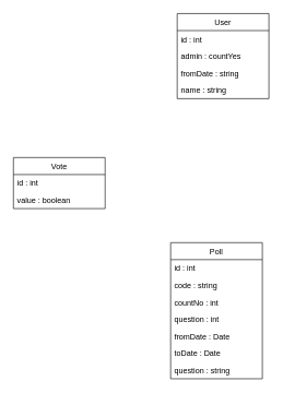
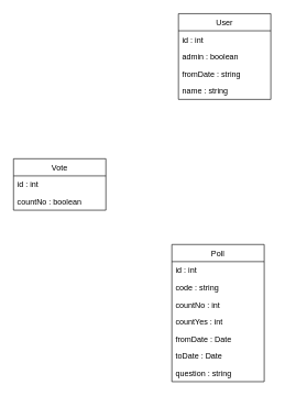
  <mxCell id="0" />
  <mxCell id="1" parent="0" />
  <mxCell id="2" value="Vote" style="swimlane;fontStyle=0;childLayout=stackLayout;horizontal=1;startSize=26;fillColor=none;horizontalStack=0;resizeParent=1;resizeParentMax=0;resizeLast=0;collapsible=1;marginBottom=0;" vertex="1" parent="1"><mxGeometry x="20" y="240" width="140" height="78" as="geometry" /></mxCell>
  <mxCell id="3" value="id : int" style="text;strokeColor=none;fillColor=none;align=left;verticalAlign=top;spacingLeft=4;spacingRight=4;overflow=hidden;rotatable=0;points=[[0,0.5],[1,0.5]];portConstraint=eastwest;" vertex="1" parent="2"><mxGeometry y="26" width="140" height="26" as="geometry" /></mxCell>
- <mxCell id="4" value="value : boolean" style="text;strokeColor=none;fillColor=none;align=left;verticalAlign=top;spacingLeft=4;spacingRight=4;overflow=hidden;rotatable=0;points=[[0,0.5],[1,0.5]];portConstraint=eastwest;" vertex="1" parent="2"><mxGeometry y="52" width="140" height="26" as="geometry" /></mxCell>
+ <mxCell id="4" value="countNo : boolean" style="text;strokeColor=none;fillColor=none;align=left;verticalAlign=top;spacingLeft=4;spacingRight=4;overflow=hidden;rotatable=0;points=[[0,0.5],[1,0.5]];portConstraint=eastwest;" vertex="1" parent="2"><mxGeometry y="52" width="140" height="26" as="geometry" /></mxCell>
  <mxCell id="5" value="Poll" style="swimlane;fontStyle=0;childLayout=stackLayout;horizontal=1;startSize=26;fillColor=none;horizontalStack=0;resizeParent=1;resizeParentMax=0;resizeLast=0;collapsible=1;marginBottom=0;" vertex="1" parent="1"><mxGeometry x="260" y="370" width="140" height="208" as="geometry" /></mxCell>
  <mxCell id="6" value="id : int" style="text;strokeColor=none;fillColor=none;align=left;verticalAlign=top;spacingLeft=4;spacingRight=4;overflow=hidden;rotatable=0;points=[[0,0.5],[1,0.5]];portConstraint=eastwest;" vertex="1" parent="5"><mxGeometry y="26" width="140" height="26" as="geometry" /></mxCell>
  <mxCell id="7" value="code : string" style="text;strokeColor=none;fillColor=none;align=left;verticalAlign=top;spacingLeft=4;spacingRight=4;overflow=hidden;rotatable=0;points=[[0,0.5],[1,0.5]];portConstraint=eastwest;" vertex="1" parent="5"><mxGeometry y="52" width="140" height="26" as="geometry" /></mxCell>
  <mxCell id="8" value="countNo : int" style="text;strokeColor=none;fillColor=none;align=left;verticalAlign=top;spacingLeft=4;spacingRight=4;overflow=hidden;rotatable=0;points=[[0,0.5],[1,0.5]];portConstraint=eastwest;" vertex="1" parent="5"><mxGeometry y="78" width="140" height="26" as="geometry" /></mxCell>
- <mxCell id="9" value="question : int" style="text;strokeColor=none;fillColor=none;align=left;verticalAlign=top;spacingLeft=4;spacingRight=4;overflow=hidden;rotatable=0;points=[[0,0.5],[1,0.5]];portConstraint=eastwest;" vertex="1" parent="5"><mxGeometry y="104" width="140" height="26" as="geometry" /></mxCell>
+ <mxCell id="9" value="countYes : int" style="text;strokeColor=none;fillColor=none;align=left;verticalAlign=top;spacingLeft=4;spacingRight=4;overflow=hidden;rotatable=0;points=[[0,0.5],[1,0.5]];portConstraint=eastwest;" vertex="1" parent="5"><mxGeometry y="104" width="140" height="26" as="geometry" /></mxCell>
  <mxCell id="10" value="fromDate : Date" style="text;strokeColor=none;fillColor=none;align=left;verticalAlign=top;spacingLeft=4;spacingRight=4;overflow=hidden;rotatable=0;points=[[0,0.5],[1,0.5]];portConstraint=eastwest;" vertex="1" parent="5"><mxGeometry y="130" width="140" height="26" as="geometry" /></mxCell>
  <mxCell id="11" value="toDate : Date" style="text;strokeColor=none;fillColor=none;align=left;verticalAlign=top;spacingLeft=4;spacingRight=4;overflow=hidden;rotatable=0;points=[[0,0.5],[1,0.5]];portConstraint=eastwest;" vertex="1" parent="5"><mxGeometry y="156" width="140" height="26" as="geometry" /></mxCell>
  <mxCell id="12" value="question : string" style="text;strokeColor=none;fillColor=none;align=left;verticalAlign=top;spacingLeft=4;spacingRight=4;overflow=hidden;rotatable=0;points=[[0,0.5],[1,0.5]];portConstraint=eastwest;" vertex="1" parent="5"><mxGeometry y="182" width="140" height="26" as="geometry" /></mxCell>
  <mxCell id="13" value="User" style="swimlane;fontStyle=0;childLayout=stackLayout;horizontal=1;startSize=26;fillColor=none;horizontalStack=0;resizeParent=1;resizeParentMax=0;resizeLast=0;collapsible=1;marginBottom=0;" vertex="1" parent="1"><mxGeometry x="270" y="20" width="140" height="130" as="geometry" /></mxCell>
  <mxCell id="14" value="id : int" style="text;strokeColor=none;fillColor=none;align=left;verticalAlign=top;spacingLeft=4;spacingRight=4;overflow=hidden;rotatable=0;points=[[0,0.5],[1,0.5]];portConstraint=eastwest;" vertex="1" parent="13"><mxGeometry y="26" width="140" height="26" as="geometry" /></mxCell>
- <mxCell id="15" value="admin : countYes" style="text;strokeColor=none;fillColor=none;align=left;verticalAlign=top;spacingLeft=4;spacingRight=4;overflow=hidden;rotatable=0;points=[[0,0.5],[1,0.5]];portConstraint=eastwest;" vertex="1" parent="13"><mxGeometry y="52" width="140" height="26" as="geometry" /></mxCell>
+ <mxCell id="15" value="admin : boolean" style="text;strokeColor=none;fillColor=none;align=left;verticalAlign=top;spacingLeft=4;spacingRight=4;overflow=hidden;rotatable=0;points=[[0,0.5],[1,0.5]];portConstraint=eastwest;" vertex="1" parent="13"><mxGeometry y="52" width="140" height="26" as="geometry" /></mxCell>
  <mxCell id="16" value="fromDate : string" style="text;strokeColor=none;fillColor=none;align=left;verticalAlign=top;spacingLeft=4;spacingRight=4;overflow=hidden;rotatable=0;points=[[0,0.5],[1,0.5]];portConstraint=eastwest;" vertex="1" parent="13"><mxGeometry y="78" width="140" height="26" as="geometry" /></mxCell>
  <mxCell id="17" value="name : string" style="text;strokeColor=none;fillColor=none;align=left;verticalAlign=top;spacingLeft=4;spacingRight=4;overflow=hidden;rotatable=0;points=[[0,0.5],[1,0.5]];portConstraint=eastwest;" vertex="1" parent="13"><mxGeometry y="104" width="140" height="26" as="geometry" /></mxCell>
